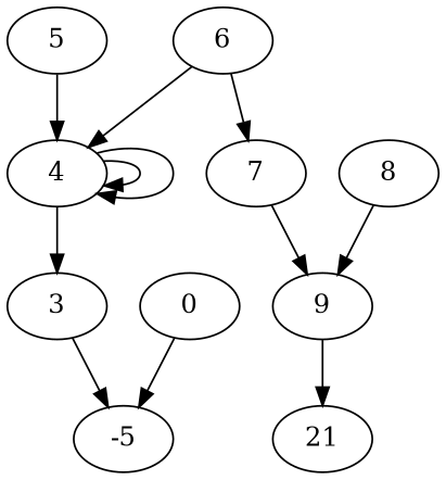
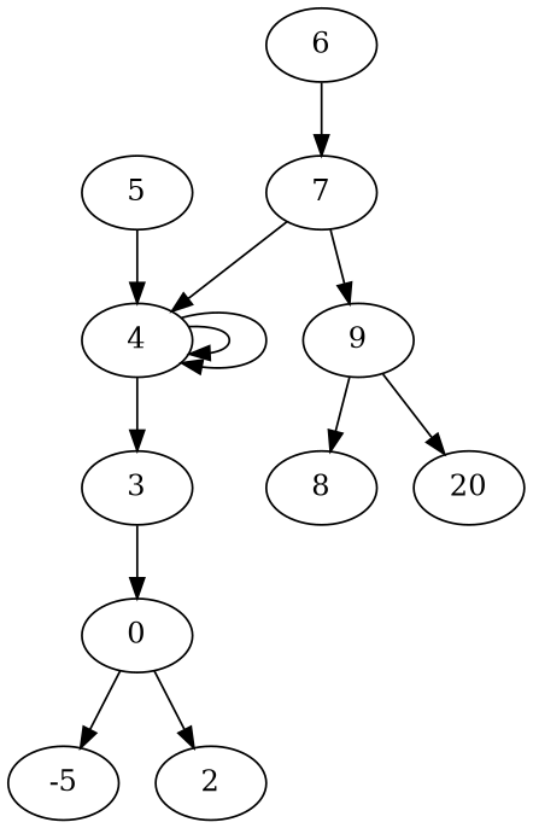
  digraph {
    fontname="DejaVu Serif"
    node [fontname="DejaVu Serif"]
    edge [fontname="DejaVu Serif"]
    6
    4
    7
    3
    9
    n6 [label=0]
    5
    8
-   20 [label=21]
+   20
    n10 [label=-5]
-   6 -> 4
+   2
+   7 -> 4
    6 -> 7
    4 -> 4
    4 -> 4
    4 -> 3
    7 -> 9
-   3 -> n10
-   8 -> 9
+   3 -> n6
+   9 -> 8
    9 -> 20
    n6 -> n10
+   n6 -> 2
    5 -> 4
  }
